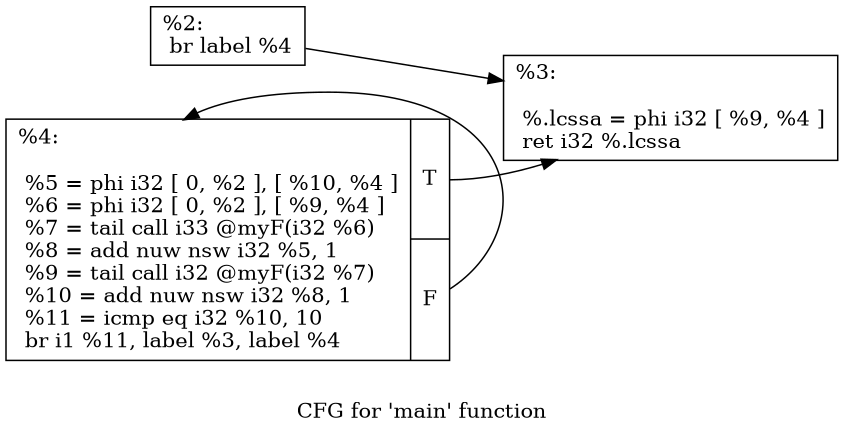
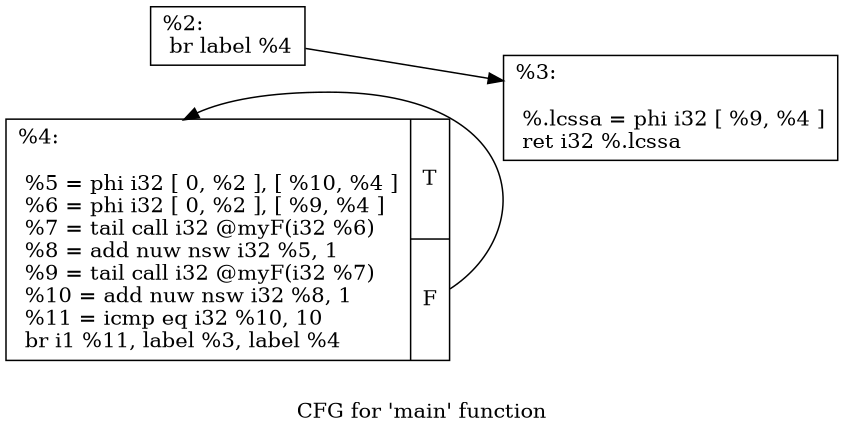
  digraph {
    label="CFG for 'main' function"
    rankdir=LR
    node [shape=record]
    n1 [label="{%2:\l  br label %4\l}"]
    n2 [label="{%3:\l\l  %.lcssa = phi i32 [ %9, %4 ]\l  ret i32 %.lcssa\l}"]
-   n3 [label="{%4:\l\l  %5 = phi i32 [ 0, %2 ], [ %10, %4 ]\l  %6 = phi i32 [ 0, %2 ], [ %9, %4 ]\l  %7 = tail call i33 @myF(i32 %6)\l  %8 = add nuw nsw i32 %5, 1\l  %9 = tail call i32 @myF(i32 %7)\l  %10 = add nuw nsw i32 %8, 1\l  %11 = icmp eq i32 %10, 10\l  br i1 %11, label %3, label %4\l|{<s0>T|<s1>F}}"]
+   n3 [label="{%4:\l\l  %5 = phi i32 [ 0, %2 ], [ %10, %4 ]\l  %6 = phi i32 [ 0, %2 ], [ %9, %4 ]\l  %7 = tail call i32 @myF(i32 %6)\l  %8 = add nuw nsw i32 %5, 1\l  %9 = tail call i32 @myF(i32 %7)\l  %10 = add nuw nsw i32 %8, 1\l  %11 = icmp eq i32 %10, 10\l  br i1 %11, label %3, label %4\l|{<s0>T|<s1>F}}"]
    n1 -> n2
-   n3 -> n2 [tailport=s0]
    n3 -> n3 [tailport=s1]
  }
